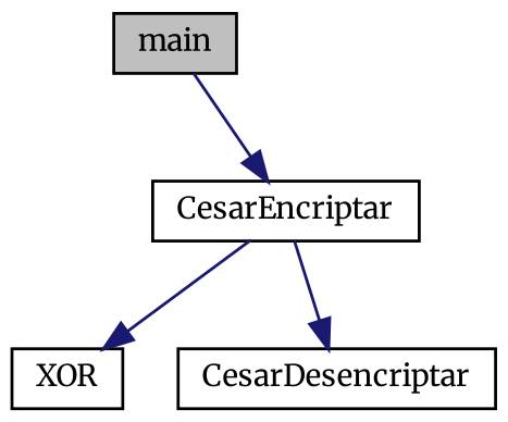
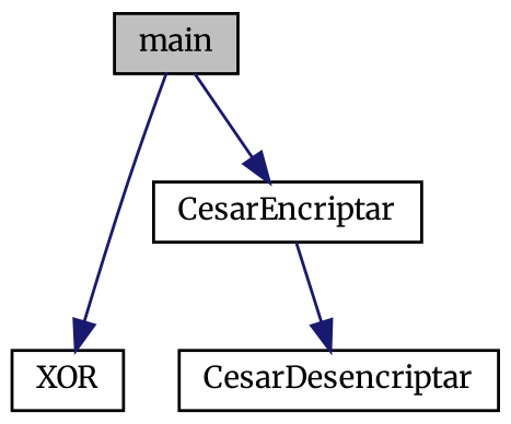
  digraph {
    fontname=Merriweather
    rankdir=TB
    node [color=black fillcolor=white fontname=Merriweather fontsize=10 shape=record style=filled]
    edge [color=midnightblue fontname=Merriweather fontsize=10 labelfontname=Helvetica labelfontsize=10 style=solid]
    n1 [fillcolor=grey75 fontcolor=black height=0.2 label=main width=0.4]
    n2 [height=0.2 label=CesarEncriptar width=0.4]
    n3 [height=0.2 label=XOR width=0.4]
    n4 [height=0.2 label=CesarDesencriptar width=0.4]
    n1 -> n2
-   n2 -> n3
+   n1 -> n3
    n2 -> n4
  }
